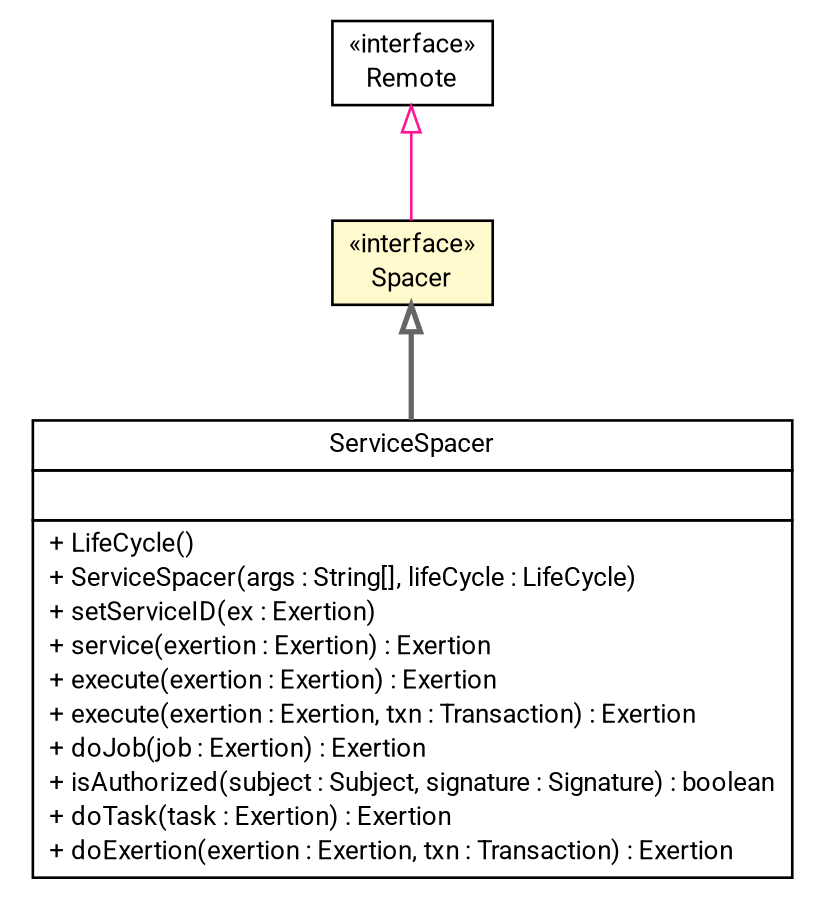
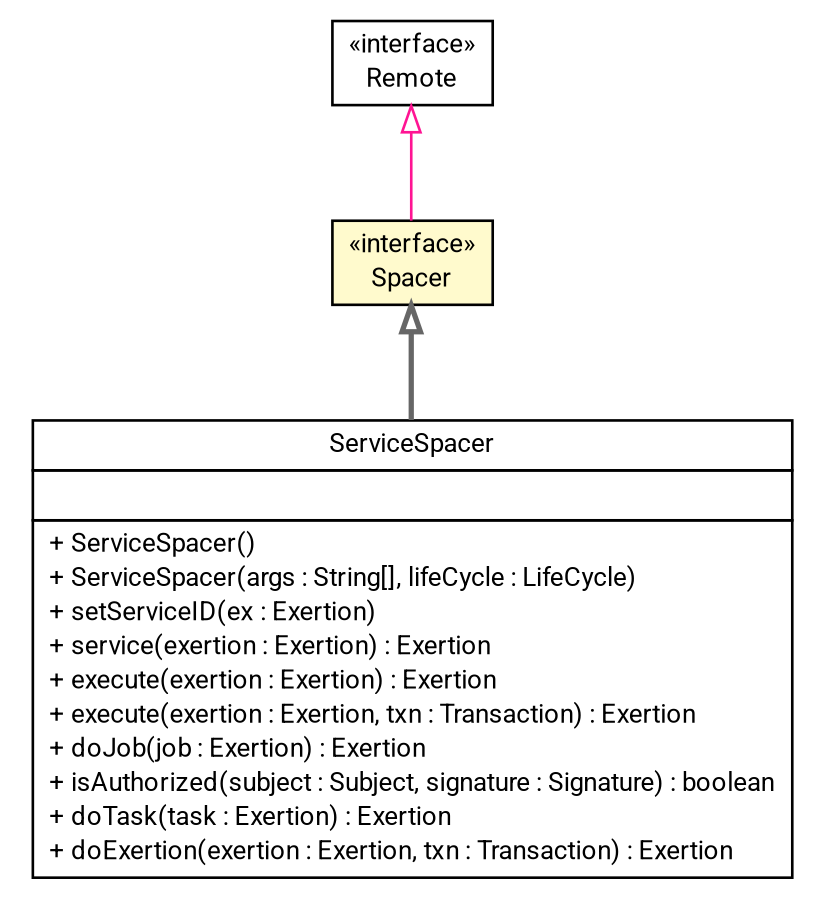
  digraph {
    fontname=Roboto
    nodesep=0.25
    ranksep=0.5
    node [fontcolor=black fontname=Roboto fontsize=10.0 shape=plaintext]
    edge [arrowtail=empty dir=back fontname=Roboto fontsize=10 headport=p labelfontname=Helvetica labelfontsize=10 tailport=p]
    n1 [label=<<table title="sorcer.core.provider.Spacer" border="0" cellborder="1" cellspacing="0" cellpadding="2" port="p" bgcolor="lemonChiffon" href="./Spacer.html"> 		<tr><td><table border="0" cellspacing="0" cellpadding="1"> <tr><td align="center" balign="center"> &#171;interface&#187; </td></tr> <tr><td align="center" balign="center"> Spacer </td></tr> 		</table></td></tr> 		</table>>]
-   n2 [label=<<table title="sorcer.core.provider.jobber.ServiceSpacer" border="0" cellborder="1" cellspacing="0" cellpadding="2" port="p" href="./jobber/ServiceSpacer.html"> 		<tr><td><table border="0" cellspacing="0" cellpadding="1"> <tr><td align="center" balign="center"> ServiceSpacer </td></tr> 		</table></td></tr> 		<tr><td><table border="0" cellspacing="0" cellpadding="1"> <tr><td align="left" balign="left">  </td></tr> 		</table></td></tr> 		<tr><td><table border="0" cellspacing="0" cellpadding="1"> <tr><td align="left" balign="left"> + LifeCycle() </td></tr> <tr><td align="left" balign="left"> + ServiceSpacer(args : String[], lifeCycle : LifeCycle) </td></tr> <tr><td align="left" balign="left"> + setServiceID(ex : Exertion) </td></tr> <tr><td align="left" balign="left"> + service(exertion : Exertion) : Exertion </td></tr> <tr><td align="left" balign="left"> + execute(exertion : Exertion) : Exertion </td></tr> <tr><td align="left" balign="left"> + execute(exertion : Exertion, txn : Transaction) : Exertion </td></tr> <tr><td align="left" balign="left"> + doJob(job : Exertion) : Exertion </td></tr> <tr><td align="left" balign="left"> + isAuthorized(subject : Subject, signature : Signature) : boolean </td></tr> <tr><td align="left" balign="left"> + doTask(task : Exertion) : Exertion </td></tr> <tr><td align="left" balign="left"> + doExertion(exertion : Exertion, txn : Transaction) : Exertion </td></tr> 		</table></td></tr> 		</table>>]
+   n2 [label=<<table title="sorcer.core.provider.jobber.ServiceSpacer" border="0" cellborder="1" cellspacing="0" cellpadding="2" port="p" href="./jobber/ServiceSpacer.html"> 		<tr><td><table border="0" cellspacing="0" cellpadding="1"> <tr><td align="center" balign="center"> ServiceSpacer </td></tr> 		</table></td></tr> 		<tr><td><table border="0" cellspacing="0" cellpadding="1"> <tr><td align="left" balign="left">  </td></tr> 		</table></td></tr> 		<tr><td><table border="0" cellspacing="0" cellpadding="1"> <tr><td align="left" balign="left"> + ServiceSpacer() </td></tr> <tr><td align="left" balign="left"> + ServiceSpacer(args : String[], lifeCycle : LifeCycle) </td></tr> <tr><td align="left" balign="left"> + setServiceID(ex : Exertion) </td></tr> <tr><td align="left" balign="left"> + service(exertion : Exertion) : Exertion </td></tr> <tr><td align="left" balign="left"> + execute(exertion : Exertion) : Exertion </td></tr> <tr><td align="left" balign="left"> + execute(exertion : Exertion, txn : Transaction) : Exertion </td></tr> <tr><td align="left" balign="left"> + doJob(job : Exertion) : Exertion </td></tr> <tr><td align="left" balign="left"> + isAuthorized(subject : Subject, signature : Signature) : boolean </td></tr> <tr><td align="left" balign="left"> + doTask(task : Exertion) : Exertion </td></tr> <tr><td align="left" balign="left"> + doExertion(exertion : Exertion, txn : Transaction) : Exertion </td></tr> 		</table></td></tr> 		</table>>]
    n3 [label=<<table title="java.rmi.Remote" border="0" cellborder="1" cellspacing="0" cellpadding="2" port="p" href="http://docs.oracle.com/javase/7/docs/api/java/rmi/Remote.html"> 		<tr><td><table border="0" cellspacing="0" cellpadding="1"> <tr><td align="center" balign="center"> &#171;interface&#187; </td></tr> <tr><td align="center" balign="center"> Remote </td></tr> 		</table></td></tr> 		</table>>]
    n1 -> n2 [color=gray40 style=bold]
    n3 -> n1 [color=deeppink style=solid]
  }
